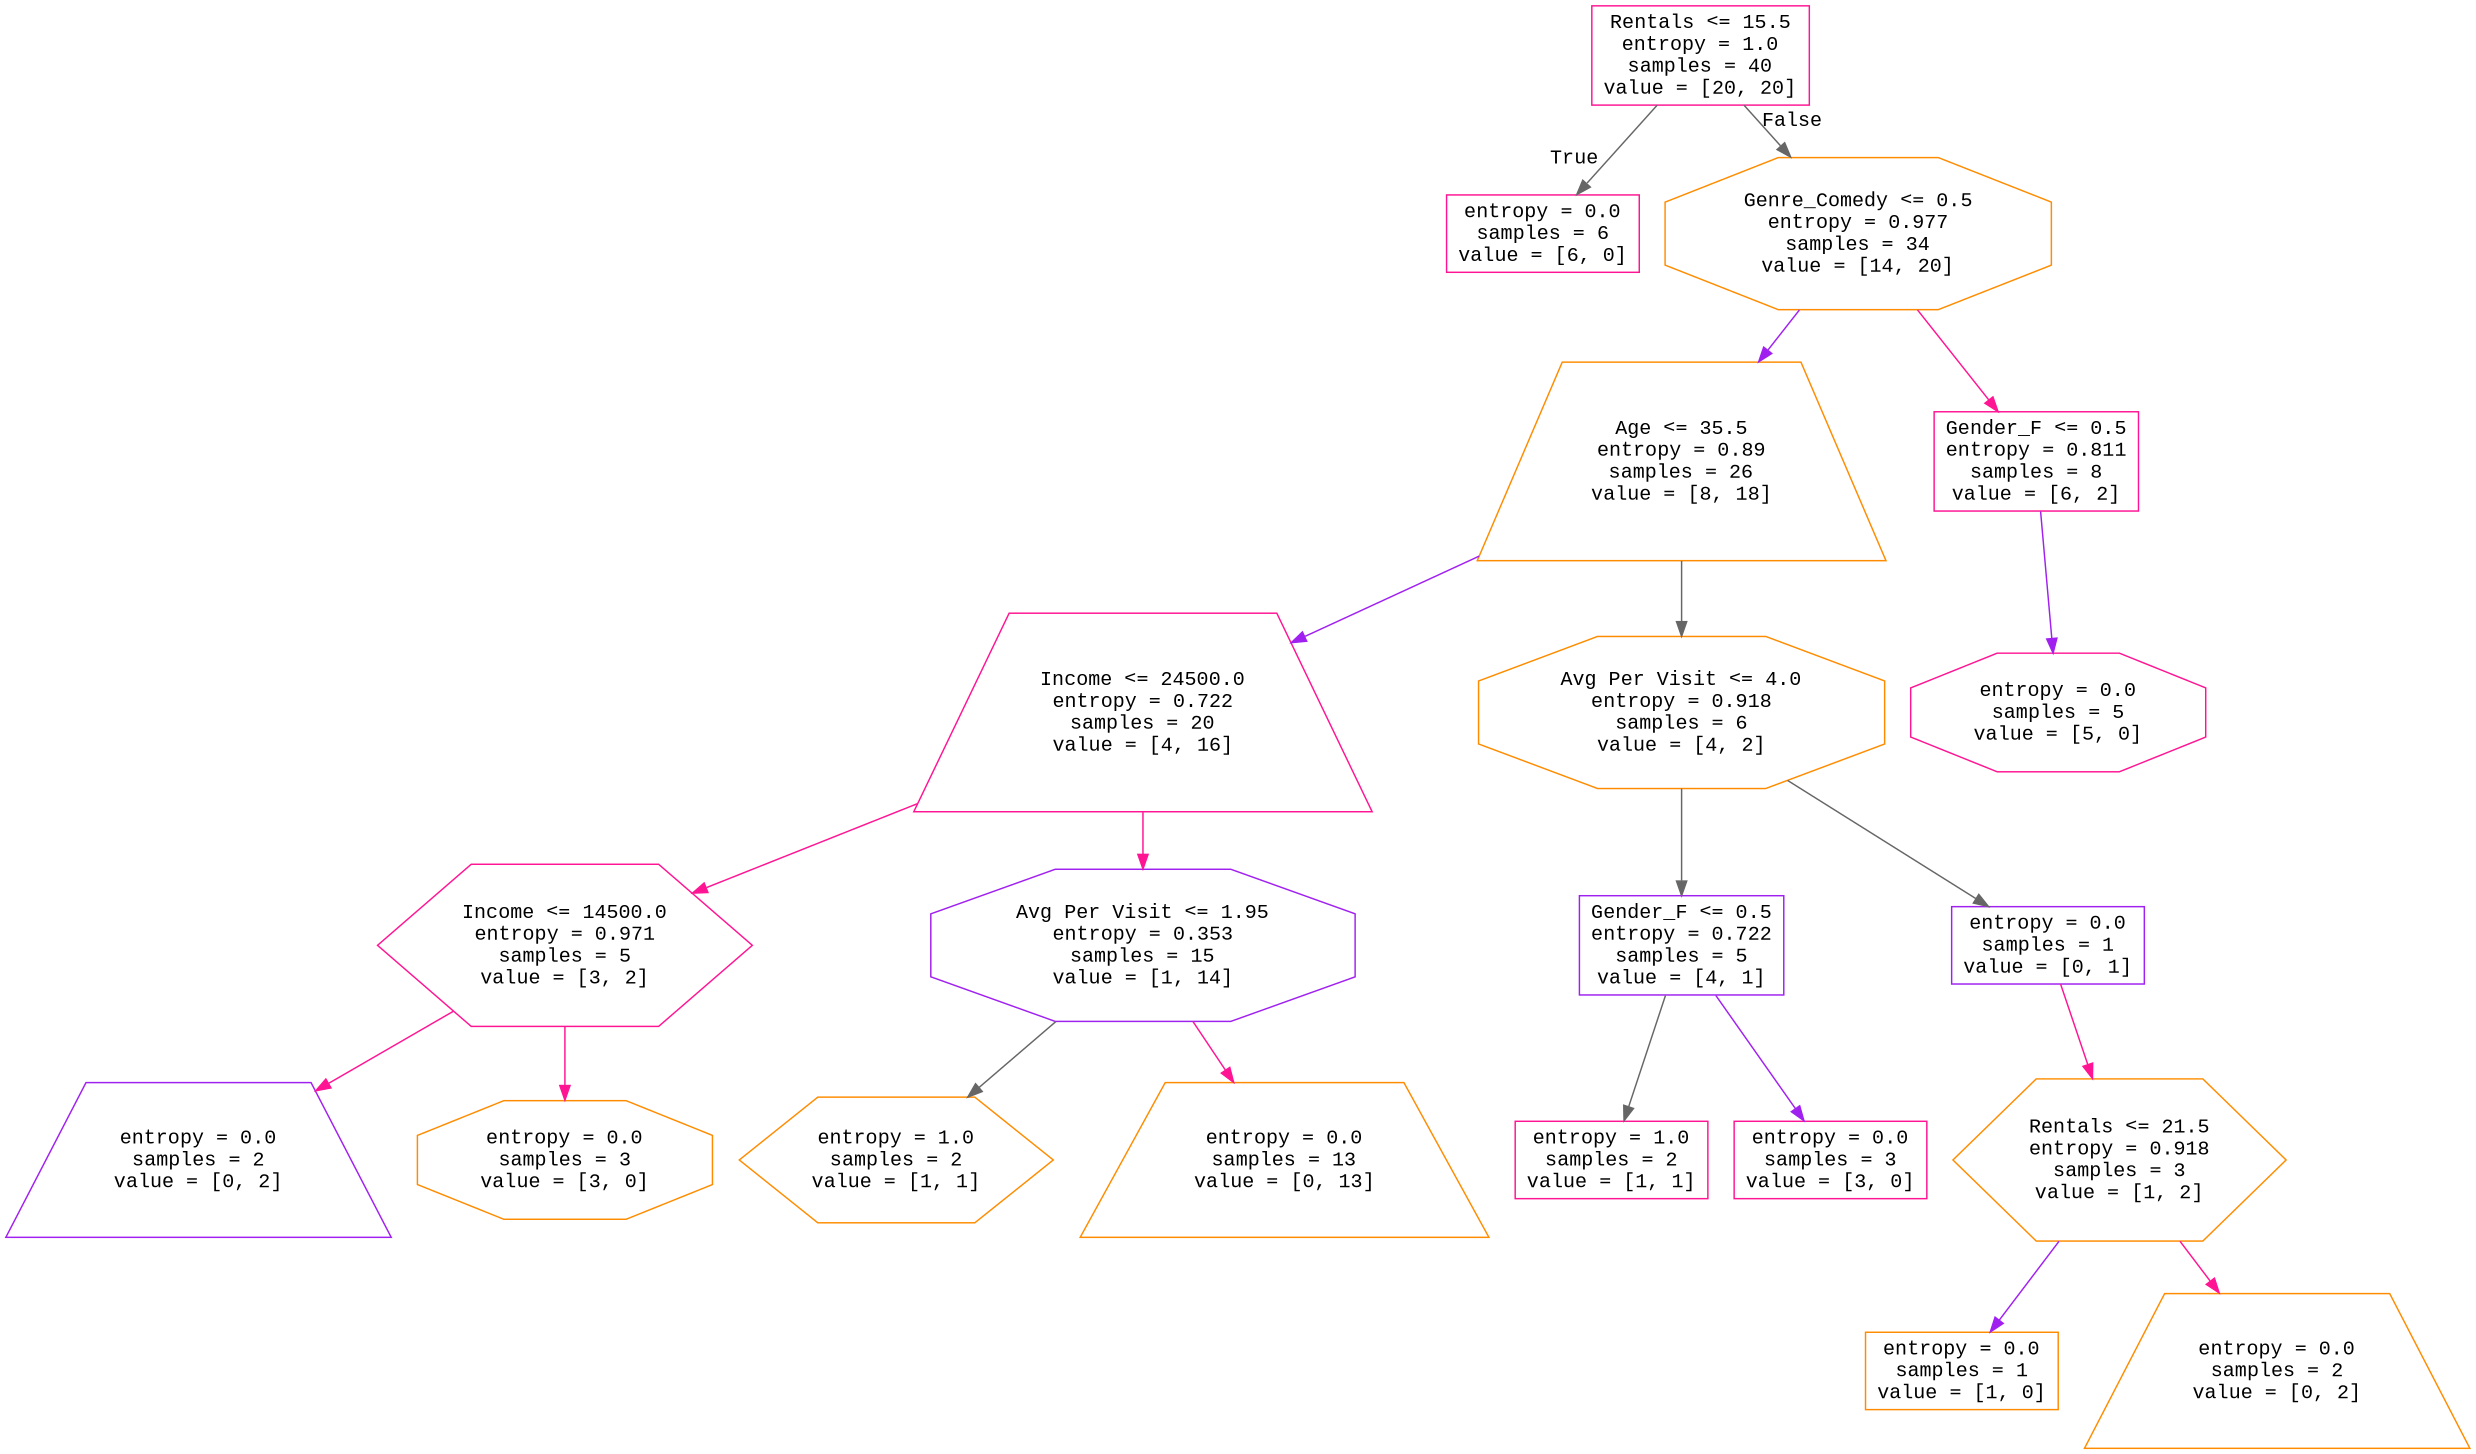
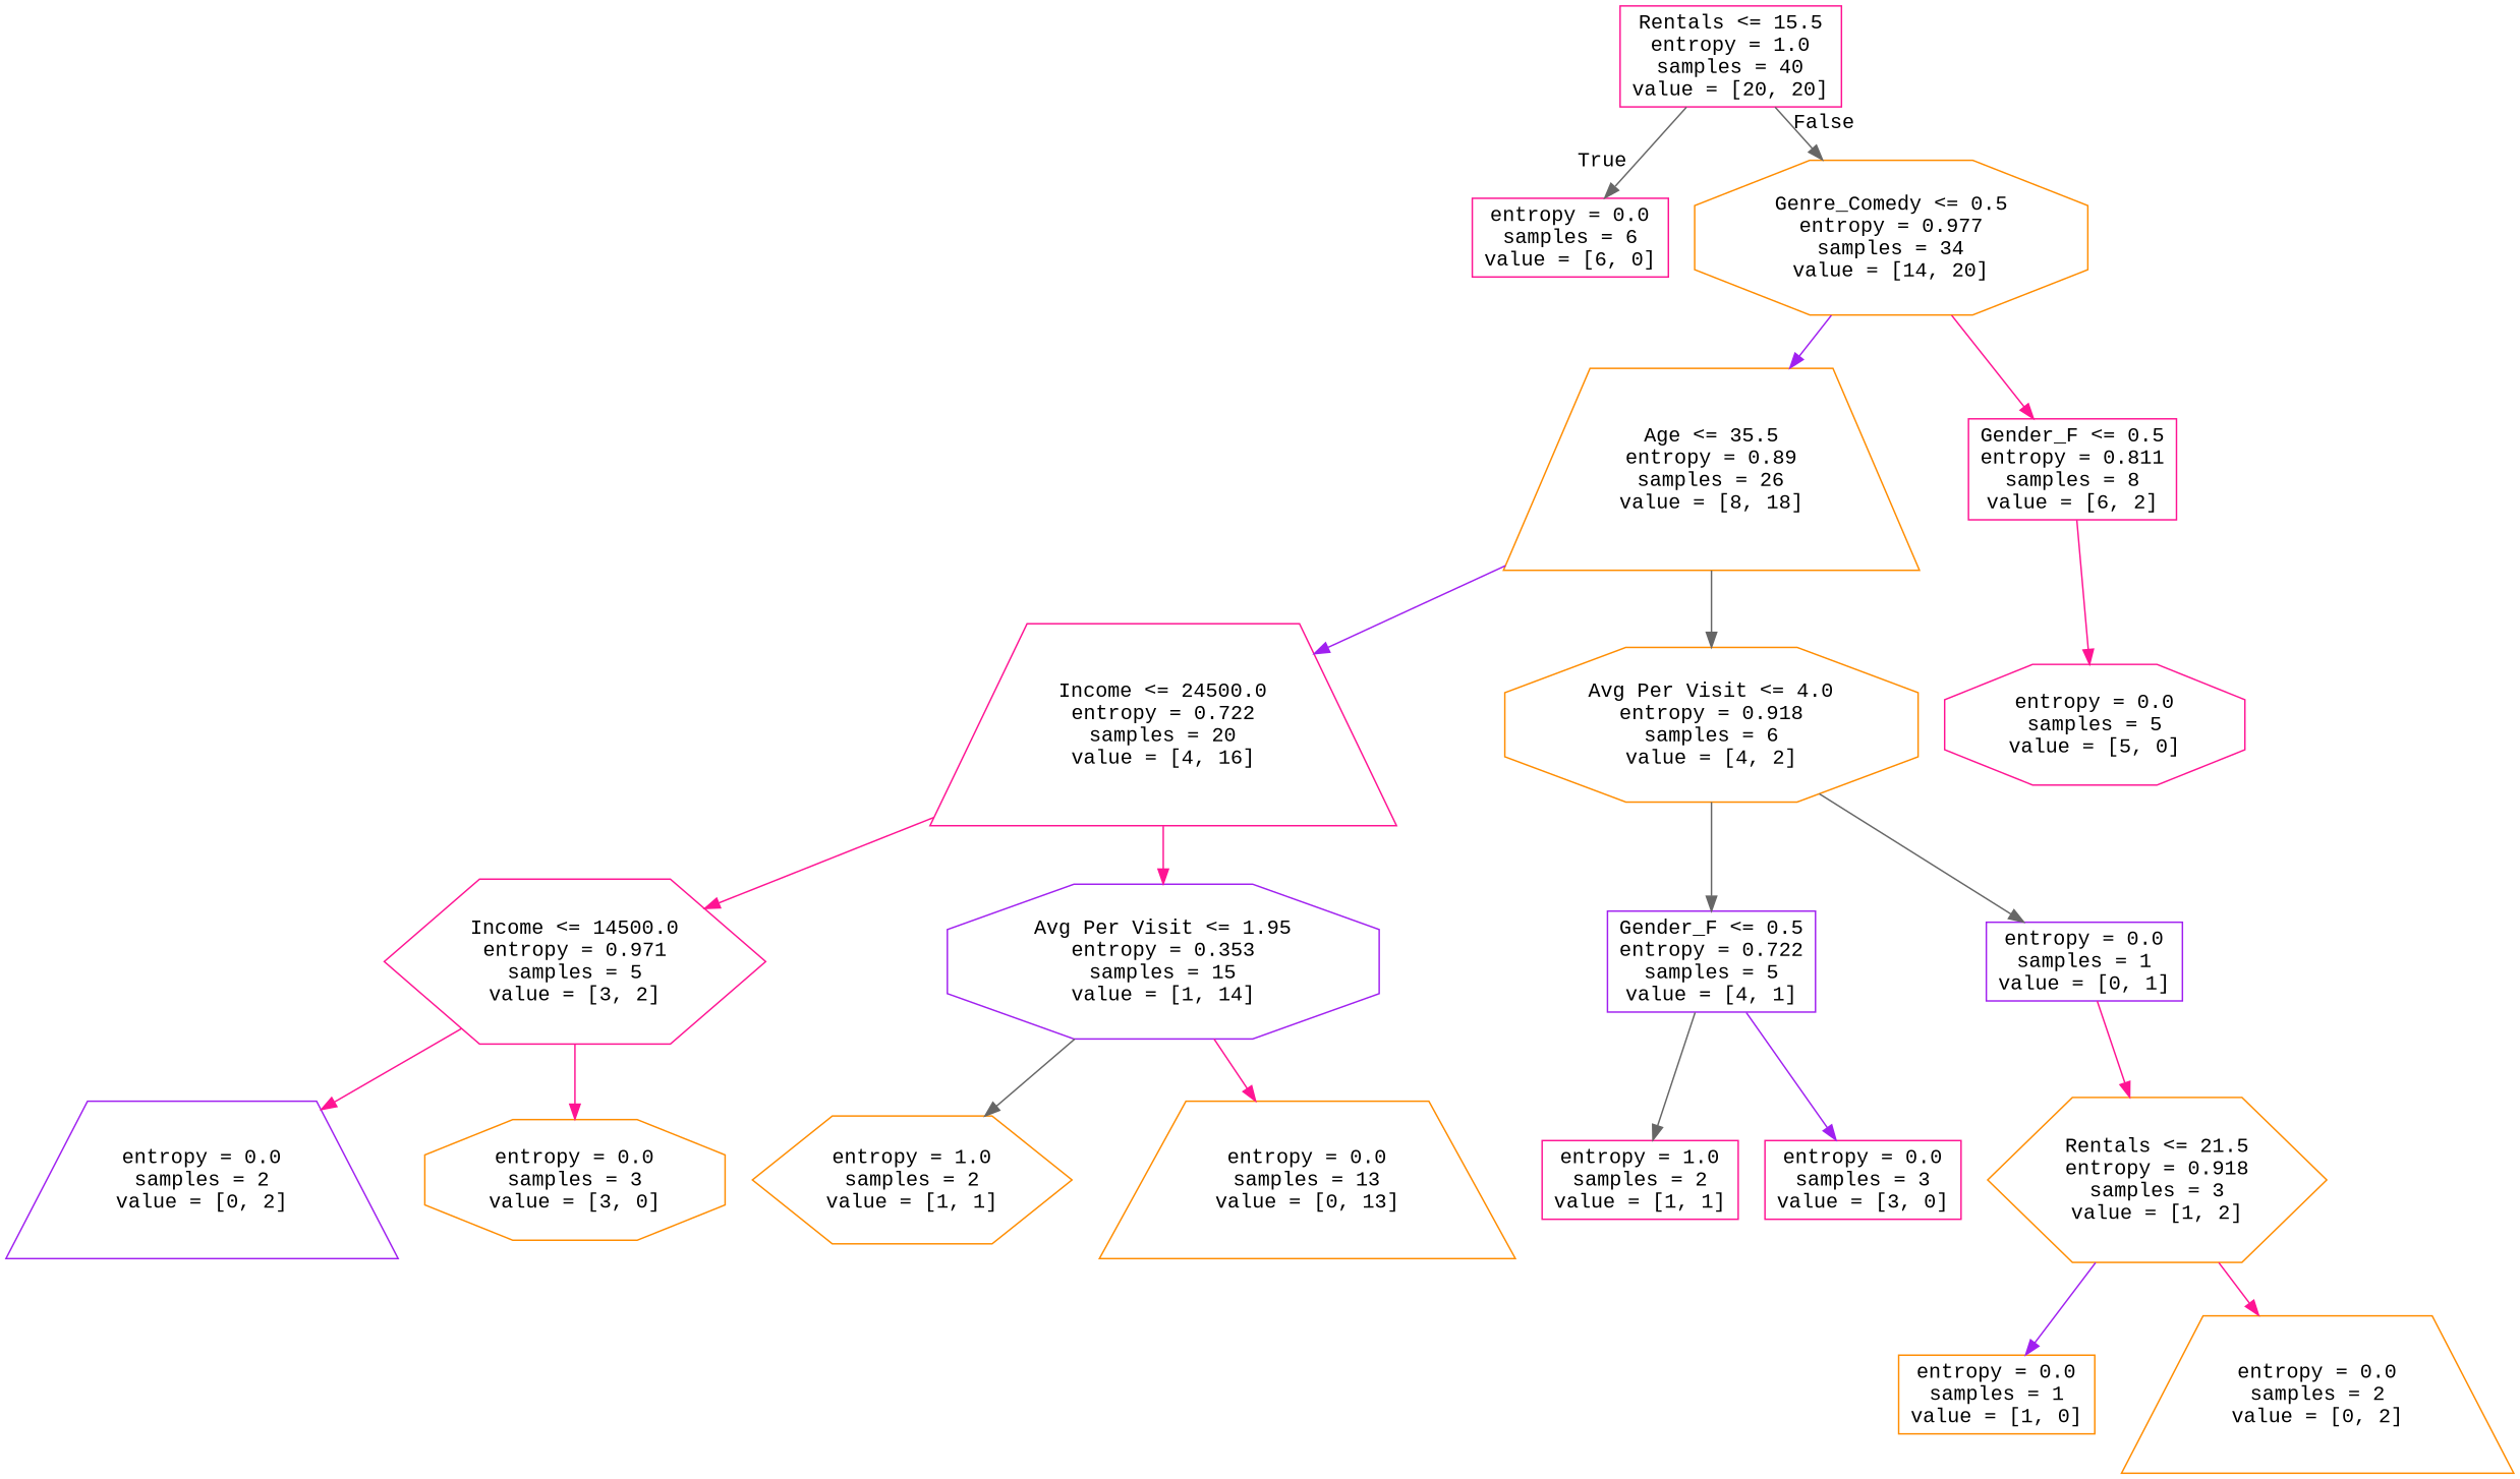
  digraph {
    fontname="Liberation Mono"
    node [color=darkorange fontname="Liberation Mono" shape=box]
    edge [color=deeppink fontname="Liberation Mono"]
    n1 [color=deeppink label="Rentals <= 15.5\nentropy = 1.0\nsamples = 40\nvalue = [20, 20]"]
    n2 [color=deeppink label="entropy = 0.0\nsamples = 6\nvalue = [6, 0]"]
    n3 [label="Genre_Comedy <= 0.5\nentropy = 0.977\nsamples = 34\nvalue = [14, 20]" shape=octagon]
    n4 [label="Age <= 35.5\nentropy = 0.89\nsamples = 26\nvalue = [8, 18]" shape=trapezium]
    n5 [color=deeppink label="Gender_F <= 0.5\nentropy = 0.811\nsamples = 8\nvalue = [6, 2]"]
    n6 [color=deeppink label="Income <= 24500.0\nentropy = 0.722\nsamples = 20\nvalue = [4, 16]" shape=trapezium]
    n7 [label="Avg Per Visit <= 4.0\nentropy = 0.918\nsamples = 6\nvalue = [4, 2]" shape=octagon]
    n8 [color=deeppink label="entropy = 0.0\nsamples = 5\nvalue = [5, 0]" shape=octagon]
    n9 [color=deeppink label="Income <= 14500.0\nentropy = 0.971\nsamples = 5\nvalue = [3, 2]" shape=hexagon]
    n10 [color=purple label="Avg Per Visit <= 1.95\nentropy = 0.353\nsamples = 15\nvalue = [1, 14]" shape=octagon]
    n11 [color=purple label="Gender_F <= 0.5\nentropy = 0.722\nsamples = 5\nvalue = [4, 1]"]
    n12 [color=purple label="entropy = 0.0\nsamples = 1\nvalue = [0, 1]"]
    n13 [color=purple label="entropy = 0.0\nsamples = 2\nvalue = [0, 2]" shape=trapezium]
    n14 [label="entropy = 0.0\nsamples = 3\nvalue = [3, 0]" shape=octagon]
    n15 [label="entropy = 1.0\nsamples = 2\nvalue = [1, 1]" shape=hexagon]
    n16 [label="entropy = 0.0\nsamples = 13\nvalue = [0, 13]" shape=trapezium]
    n17 [color=deeppink label="entropy = 1.0\nsamples = 2\nvalue = [1, 1]"]
    n18 [color=deeppink label="entropy = 0.0\nsamples = 3\nvalue = [3, 0]"]
    n19 [label="Rentals <= 21.5\nentropy = 0.918\nsamples = 3\nvalue = [1, 2]" shape=hexagon]
    n20 [label="entropy = 0.0\nsamples = 1\nvalue = [1, 0]"]
    n21 [label="entropy = 0.0\nsamples = 2\nvalue = [0, 2]" shape=trapezium]
    n1 -> n2 [color=gray40 headlabel=True labelangle=45 labeldistance=2.5]
    n1 -> n3 [color=gray40 headlabel=False labelangle=-45 labeldistance=2.5]
    n3 -> n4 [color=purple]
    n3 -> n5
    n4 -> n6 [color=purple]
    n4 -> n7 [color=gray40]
-   n5 -> n8 [color=purple]
+   n5 -> n8
    n6 -> n9
    n6 -> n10
    n7 -> n11 [color=gray40]
    n7 -> n12 [color=gray40]
    n9 -> n13
    n9 -> n14
    n10 -> n15 [color=gray40]
    n10 -> n16
    n11 -> n17 [color=gray40]
    n11 -> n18 [color=purple]
    n12 -> n19
    n19 -> n20 [color=purple]
    n19 -> n21
  }
